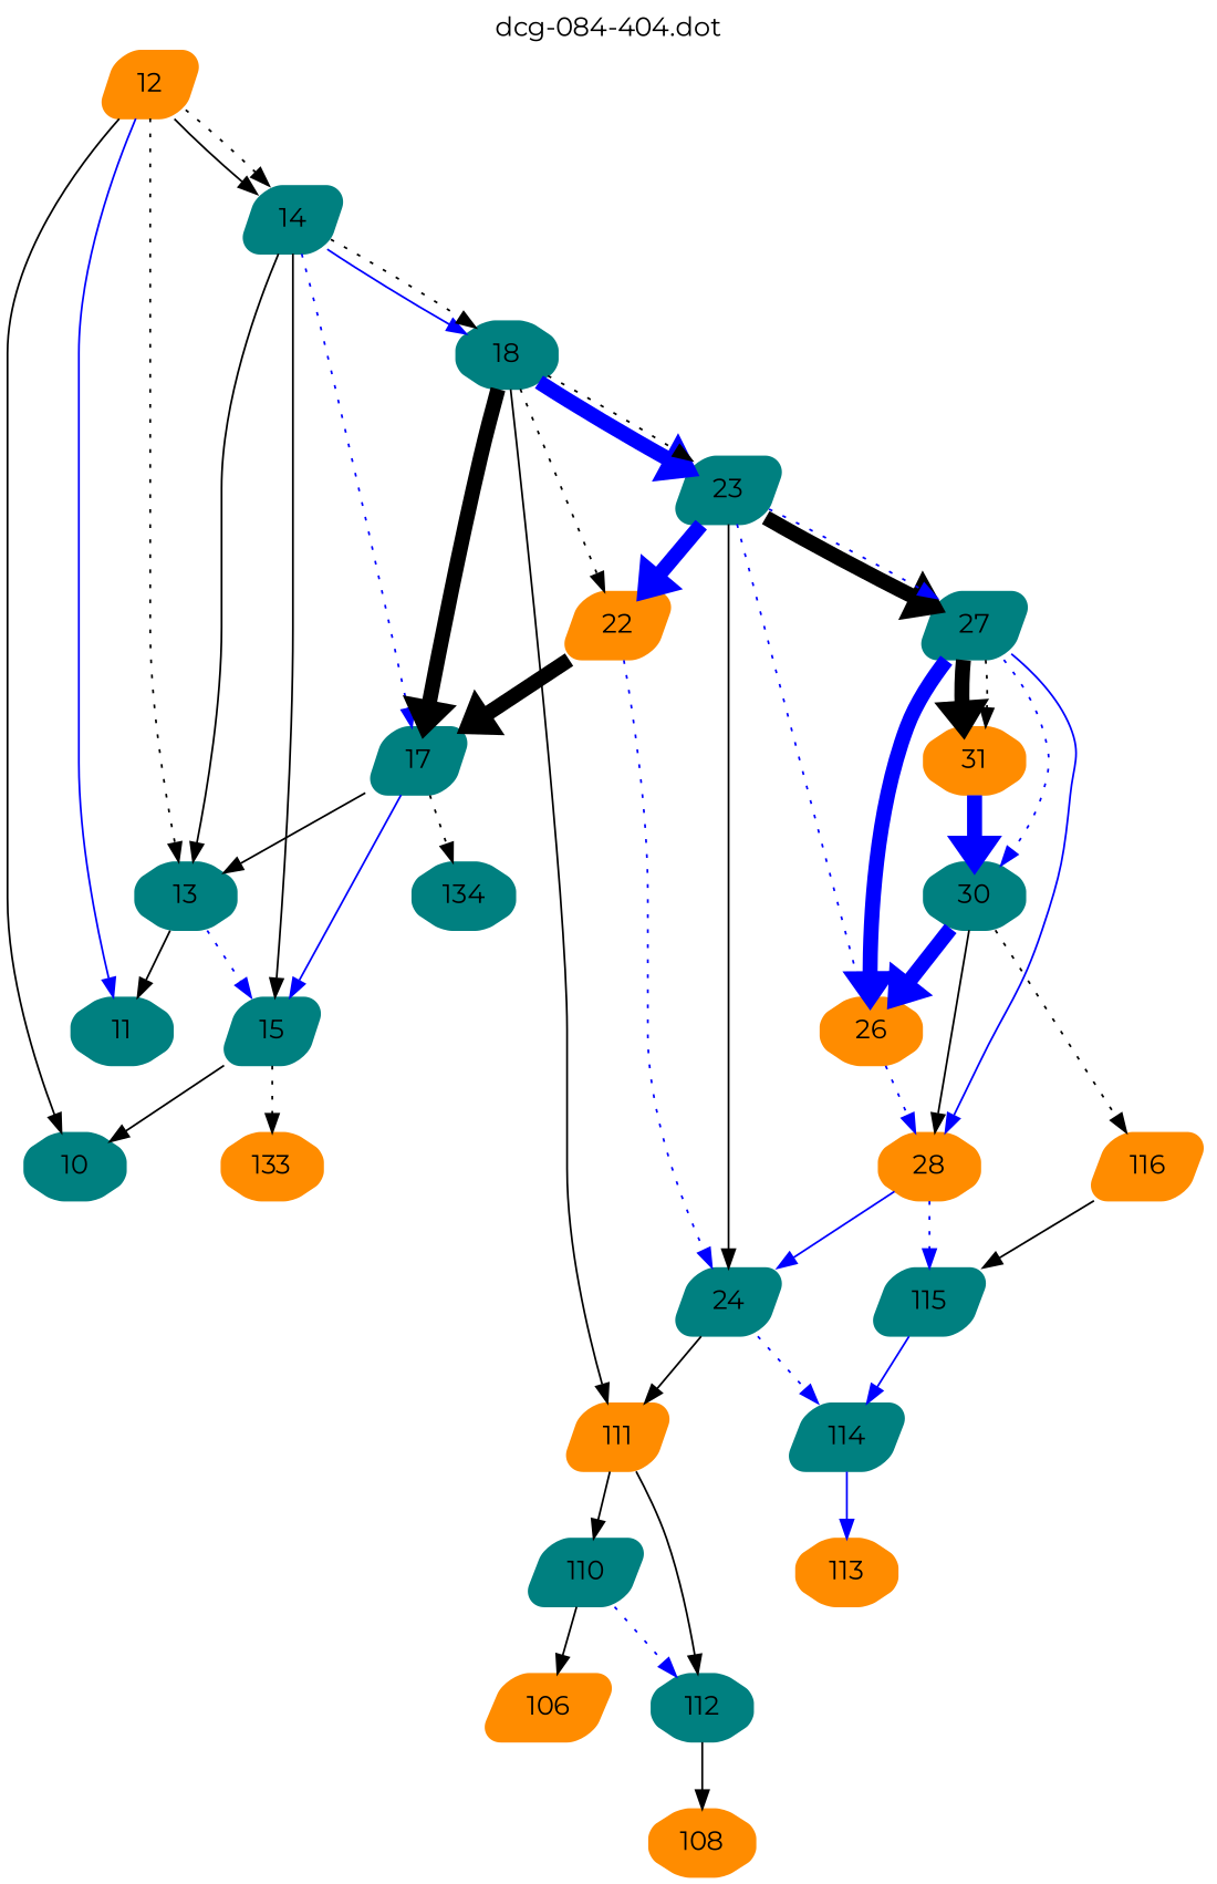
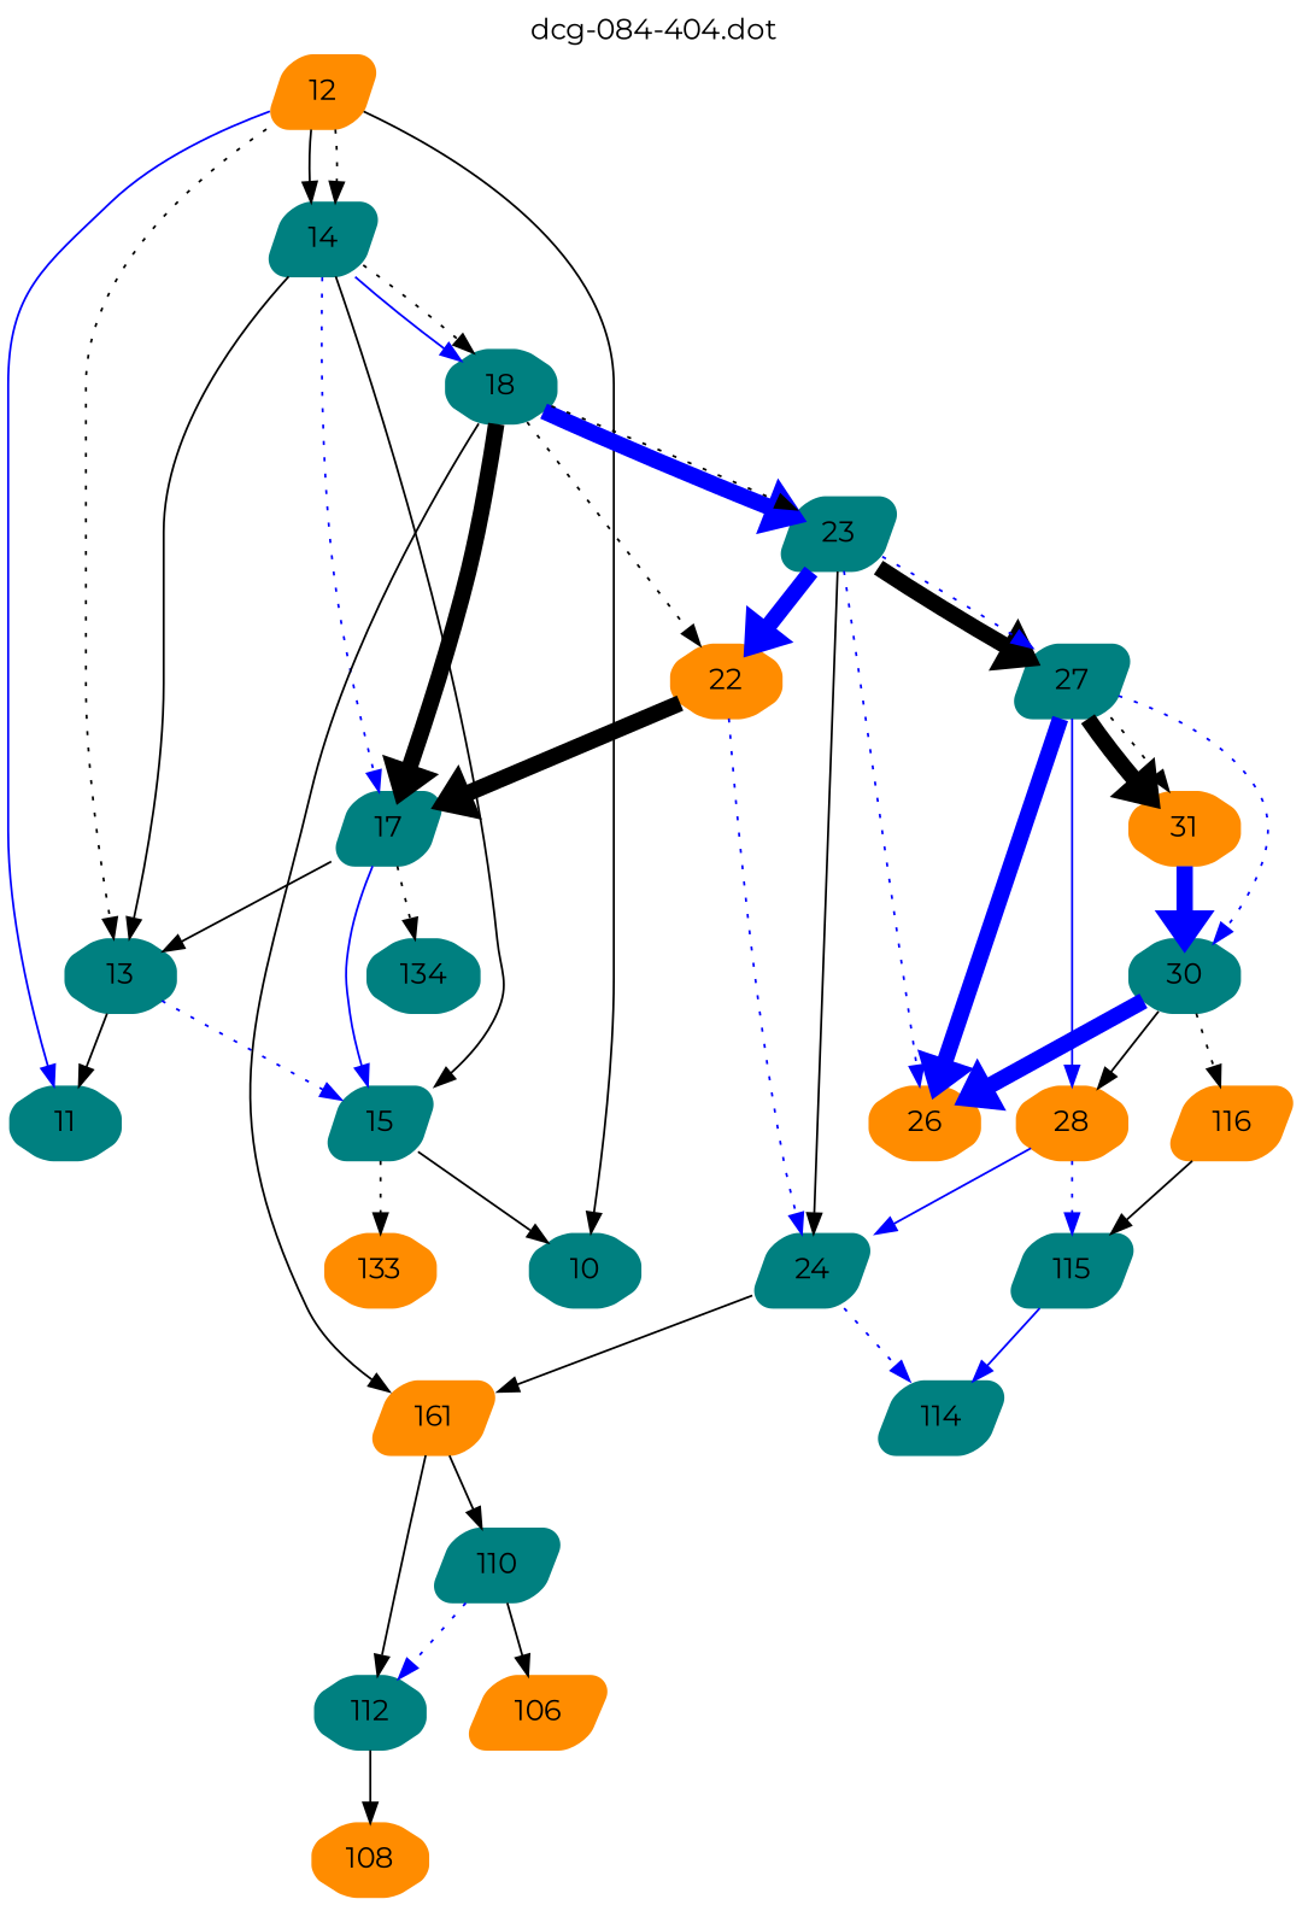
  digraph {
    fontname=Montserrat
    label="dcg-084-404.dot"
    labelloc=t
    node [color=teal fontname=Montserrat shape=parallelogram style="rounded,filled"]
    edge [color=black fontname=Montserrat penwidth=1]
    n1 [color=darkorange label=12]
    n2 [label=11 shape=octagon]
    n3 [label=10 shape=octagon]
    n4 [label=14]
    n5 [label=13 shape=octagon]
    n6 [label=15]
    n7 [label=18 shape=octagon]
    n8 [label=17]
    n9 [color=darkorange label=133 shape=octagon]
-   n10 [color=darkorange label=111]
+   n10 [color=darkorange label=161]
    n11 [label=23]
-   n12 [color=darkorange label=22]
+   n12 [color=darkorange label=22 shape=octagon]
    n13 [label=134 shape=octagon]
    n14 [label=110]
    n15 [label=112 shape=octagon]
    n16 [label=24]
    n17 [label=27]
    n18 [color=darkorange label=26 shape=octagon]
    n19 [color=darkorange label=106]
    n20 [color=darkorange label=108 shape=octagon]
    n21 [label=114]
    n22 [color=darkorange label=28 shape=octagon]
    n23 [color=darkorange label=31 shape=octagon]
    n24 [label=30 shape=octagon]
-   n25 [color=darkorange label=113 shape=octagon]
    n26 [label=115]
    n27 [color=darkorange label=116]
    n1 -> n2 [color=blue]
    n1 -> n3
    n1 -> n4
    n1 -> n4 [style=dotted penwidth=""]
    n1 -> n5 [style=dotted penwidth=""]
    n4 -> n5
    n4 -> n6
    n4 -> n7 [color=blue]
    n4 -> n7 [style=dotted penwidth=""]
    n4 -> n8 [color=blue style=dotted penwidth=""]
    n5 -> n2
    n5 -> n6 [color=blue style=dotted penwidth=""]
    n6 -> n3
    n6 -> n9 [style=dotted penwidth=""]
    n7 -> n8 [penwidth=8]
    n7 -> n10
    n7 -> n11 [color=blue penwidth=8]
    n7 -> n11 [style=dotted penwidth=""]
    n7 -> n12 [style=dotted penwidth=""]
    n8 -> n5
    n8 -> n6 [color=blue]
    n8 -> n13 [style=dotted penwidth=""]
    n10 -> n14
    n10 -> n15
    n11 -> n12 [color=blue penwidth=8]
    n11 -> n16
    n11 -> n17 [penwidth=8]
    n11 -> n17 [color=blue style=dotted penwidth=""]
    n11 -> n18 [color=blue style=dotted penwidth=""]
    n12 -> n8 [penwidth=8]
    n12 -> n16 [color=blue style=dotted penwidth=""]
    n14 -> n15 [color=blue style=dotted penwidth=""]
    n14 -> n19
    n15 -> n20
    n16 -> n10
    n16 -> n21 [color=blue style=dotted penwidth=""]
    n17 -> n18 [color=blue penwidth=8]
    n17 -> n22 [color=blue]
    n17 -> n23 [penwidth=8]
    n17 -> n23 [style=dotted penwidth=""]
    n17 -> n24 [color=blue style=dotted penwidth=""]
-   n18 -> n22 [color=blue style=dotted penwidth=""]
-   n21 -> n25 [color=blue]
    n22 -> n16 [color=blue]
    n22 -> n26 [color=blue style=dotted penwidth=""]
    n23 -> n24 [color=blue penwidth=8]
    n24 -> n18 [color=blue penwidth=8]
    n24 -> n22
    n24 -> n27 [style=dotted penwidth=""]
    n26 -> n21 [color=blue]
    n27 -> n26
  }
